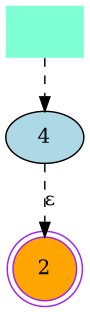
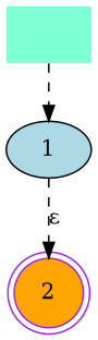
  digraph {
    node [style=filled color=black]
    edge [style=dashed]
-   n1 [label=4 fillcolor=lightblue]
+   n1 [label=1 fillcolor=lightblue]
    n2 [label=2 shape=doublecircle fillcolor=orange color=purple]
    "" [shape=plaintext fillcolor=aquamarine]
    n1 -> n2 [label="ε"]
    "" -> n1
  }
